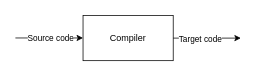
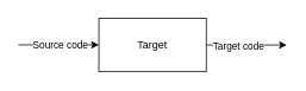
  <mxCell id="0" />
  <mxCell id="1" parent="0" />
- <mxCell id="2" value="Compiler" style="rounded=0;whiteSpace=wrap;html=1;" vertex="1" parent="1"><mxGeometry x="110" y="20" width="120" height="60" as="geometry" /></mxCell>
+ <mxCell id="2" value="Target" style="rounded=0;whiteSpace=wrap;html=1;" vertex="1" parent="1"><mxGeometry x="110" y="20" width="120" height="60" as="geometry" /></mxCell>
  <mxCell id="3" value="" style="endArrow=classic;html=1;rounded=0;entryX=0.5;entryY=0;entryDx=0;entryDy=0;" edge="1" parent="1"><mxGeometry width="50" height="50" relative="1" as="geometry"><mxPoint x="20" y="49.79" as="sourcePoint" /><mxPoint x="110" y="49.79" as="targetPoint" /></mxGeometry></mxCell>
  <mxCell id="4" value="Source code" style="edgeLabel;html=1;align=center;verticalAlign=middle;resizable=0;points=[];" vertex="1" connectable="0" parent="3"><mxGeometry x="0.033" relative="1" as="geometry"><mxPoint as="offset" /></mxGeometry></mxCell>
  <mxCell id="5" value="" style="endArrow=classic;html=1;rounded=0;" edge="1" parent="1"><mxGeometry width="50" height="50" relative="1" as="geometry"><mxPoint x="230" y="50" as="sourcePoint" /><mxPoint x="320" y="50" as="targetPoint" /></mxGeometry></mxCell>
  <mxCell id="6" value="Target code" style="edgeLabel;html=1;align=center;verticalAlign=middle;resizable=0;points=[];" vertex="1" connectable="0" parent="5"><mxGeometry x="-0.229" y="-1" relative="1" as="geometry"><mxPoint y="-1" as="offset" /></mxGeometry></mxCell>
